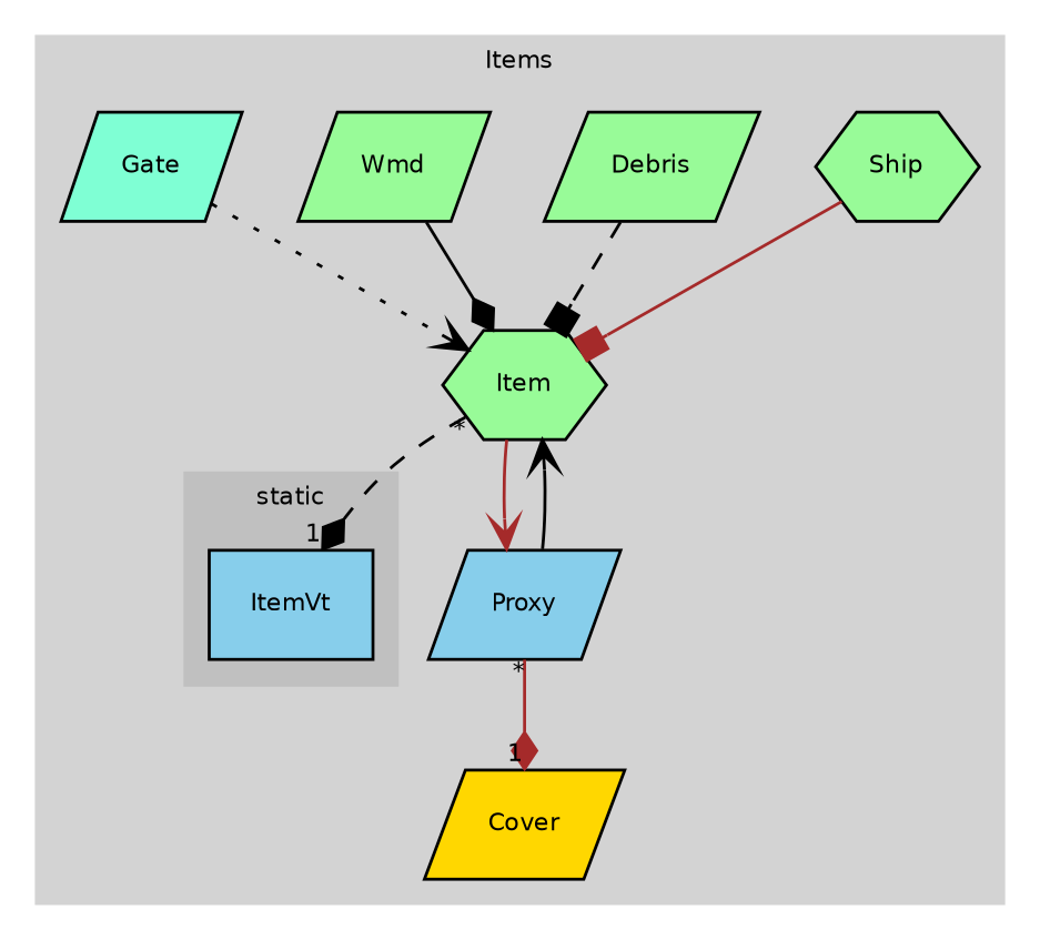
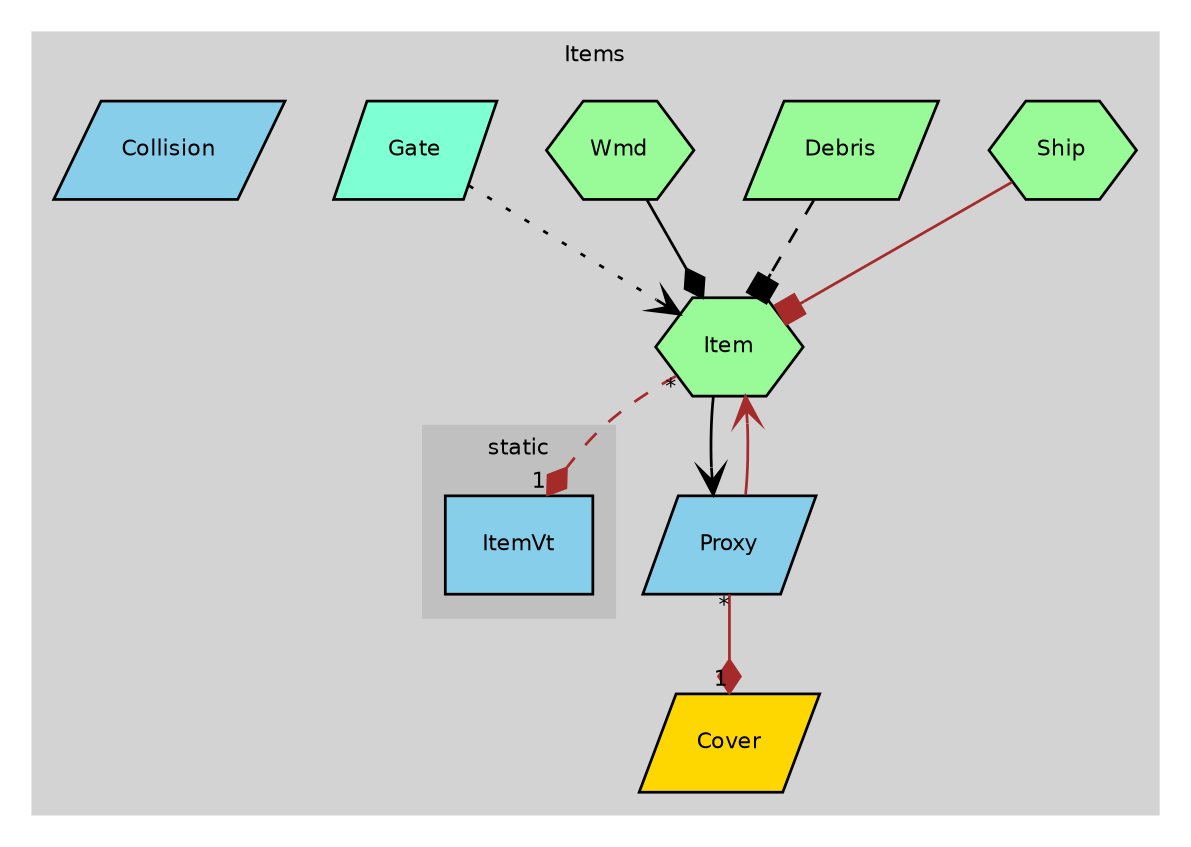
  digraph {
    fontname="DejaVu Sans"
    fontsize=8
    node [fillcolor=palegreen fontname="DejaVu Sans" fontsize=8 shape=parallelogram style=filled]
    edge [arrowhead=diamond color=brown dir=forward fontname="DejaVu Sans" fontsize=8 style=solid]
    Ship [shape=hexagon]
    Debris
-   Wmd
+   Wmd [shape=hexagon]
    Gate [fillcolor=aquamarine]
    n5 [fillcolor=skyblue label="{ItemVt}" shape=record]
    Item [shape=hexagon]
    Proxy [fillcolor=skyblue]
    Cover [fillcolor=gold]
+   Collision [fillcolor=skyblue]
    subgraph cluster_1 {
      color=lightgrey
      label=Items
      style=filled
      Item
      Proxy
      Cover
+     Collision
      subgraph sub_2 {
        color=lightgrey
        label=Items
        rank=same
        style=filled
        Ship
        Debris
        Wmd
        Gate
      }
      subgraph cluster_3 {
        color=grey
        label=static
        style=filled
        n5
      }
    }
    Ship -> Item [arrowhead=box]
    Debris -> Item [arrowhead=box color=black style=dashed]
    Wmd -> Item [color=black]
    Gate -> Item [arrowhead=vee color=black style=dotted]
-   Item -> n5 [color=black headlabel=" 1" style=dashed taillabel="*"]
-   Item -> Proxy [arrowhead=vee]
-   Proxy -> Item [arrowhead=vee color=black]
+   Item -> n5 [headlabel=" 1" style=dashed taillabel="*"]
+   Item -> Proxy [arrowhead=vee color=black]
+   Proxy -> Item [arrowhead=vee]
    Proxy -> Cover [headlabel=" 1" taillabel="*"]
  }
